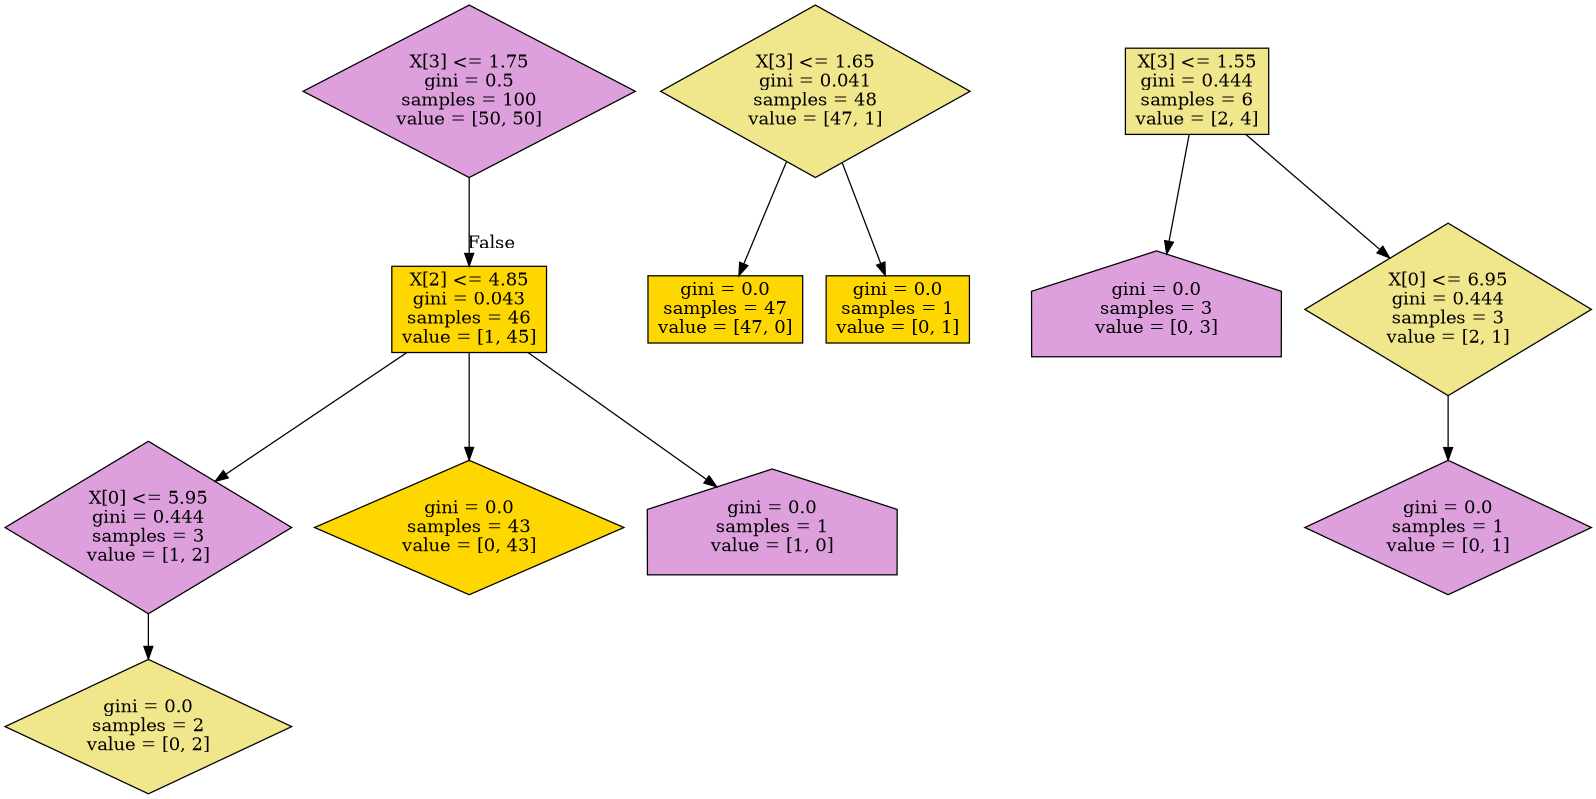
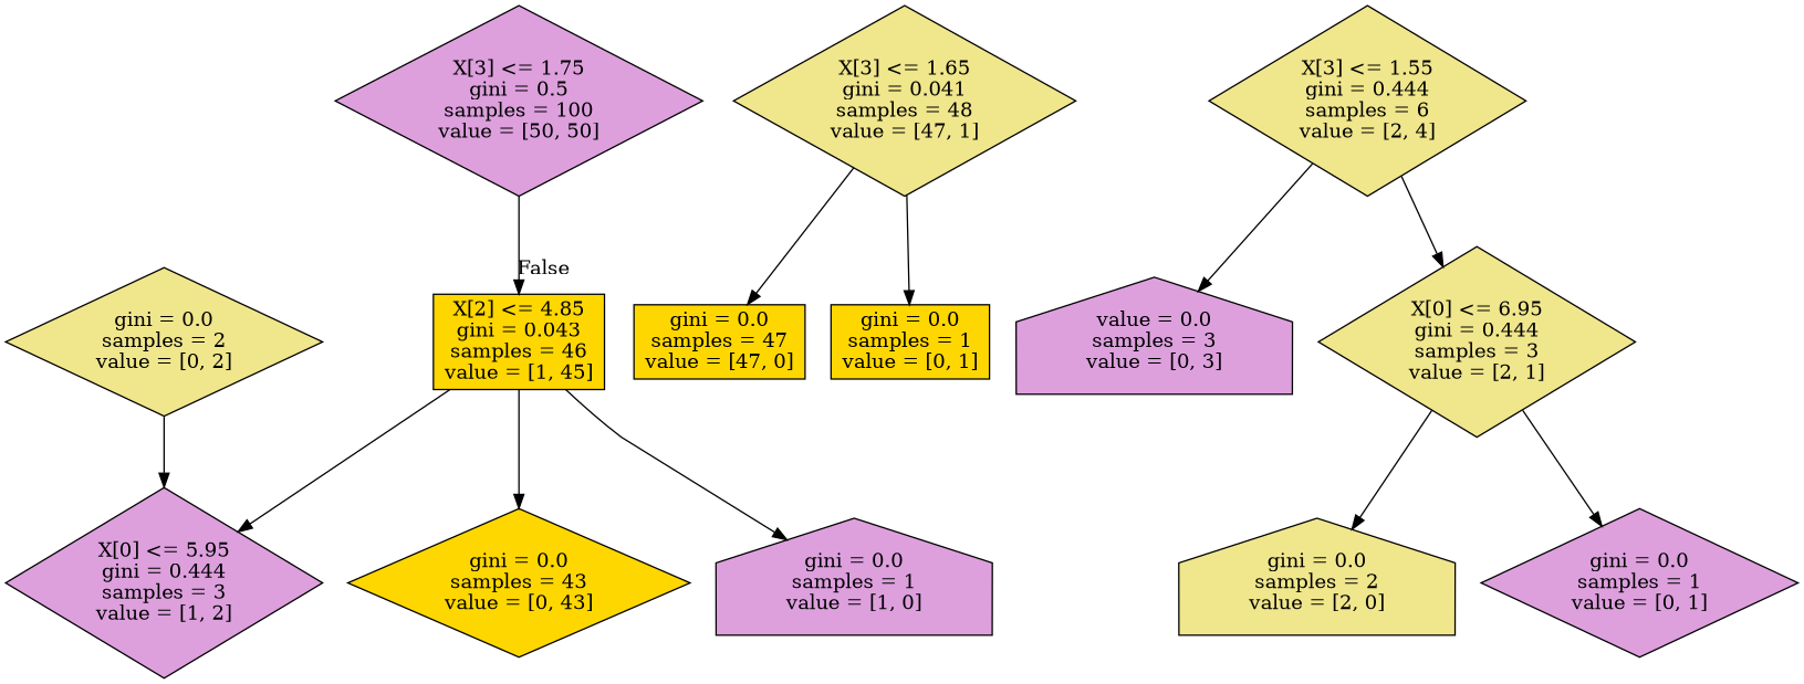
  digraph {
    node [fillcolor=plum shape=diamond style=filled]
    n1 [label="X[3] <= 1.75\ngini = 0.5\nsamples = 100\nvalue = [50, 50]"]
    n2 [fillcolor=gold label="X[2] <= 4.85\ngini = 0.043\nsamples = 46\nvalue = [1, 45]" shape=box]
    n3 [label="X[0] <= 5.95\ngini = 0.444\nsamples = 3\nvalue = [1, 2]"]
    n4 [fillcolor=gold label="gini = 0.0\nsamples = 43\nvalue = [0, 43]"]
    n5 [label="gini = 0.0\nsamples = 1\nvalue = [1, 0]" shape=house]
    n6 [fillcolor=khaki label="X[3] <= 1.65\ngini = 0.041\nsamples = 48\nvalue = [47, 1]"]
    n7 [fillcolor=gold label="gini = 0.0\nsamples = 47\nvalue = [47, 0]" shape=box]
    n8 [fillcolor=gold label="gini = 0.0\nsamples = 1\nvalue = [0, 1]" shape=box]
-   n9 [fillcolor=khaki label="X[3] <= 1.55\ngini = 0.444\nsamples = 6\nvalue = [2, 4]" shape=box]
-   n10 [label="gini = 0.0\nsamples = 3\nvalue = [0, 3]" shape=house]
+   n9 [fillcolor=khaki label="X[3] <= 1.55\ngini = 0.444\nsamples = 6\nvalue = [2, 4]"]
+   n10 [label="value = 0.0\nsamples = 3\nvalue = [0, 3]" shape=house]
    n11 [fillcolor=khaki label="X[0] <= 6.95\ngini = 0.444\nsamples = 3\nvalue = [2, 1]"]
+   n12 [fillcolor=khaki label="gini = 0.0\nsamples = 2\nvalue = [2, 0]" shape=house]
    n13 [label="gini = 0.0\nsamples = 1\nvalue = [0, 1]"]
    n14 [fillcolor=khaki label="gini = 0.0\nsamples = 2\nvalue = [0, 2]"]
    n1 -> n2 [headlabel=False labelangle=-45 labeldistance=2.5]
    n2 -> n3
    n2 -> n4
    n2 -> n5
-   n3 -> n14
+   n14 -> n3
    n6 -> n7
    n6 -> n8
    n9 -> n10
    n9 -> n11
+   n11 -> n12
    n11 -> n13
  }
